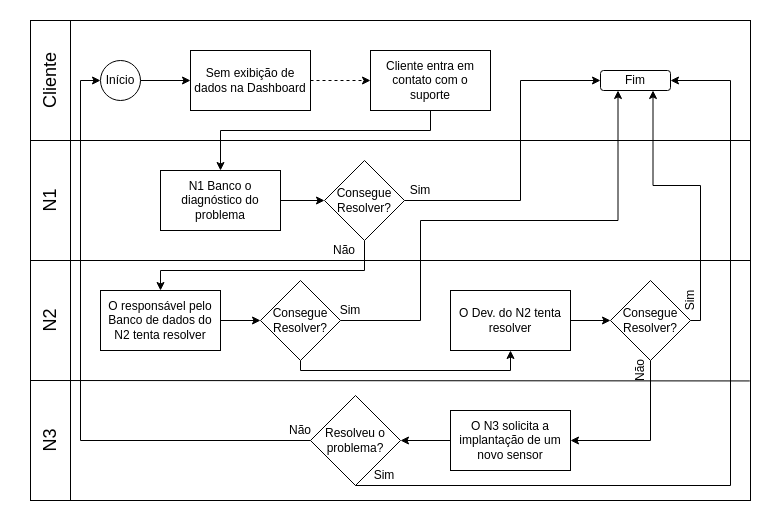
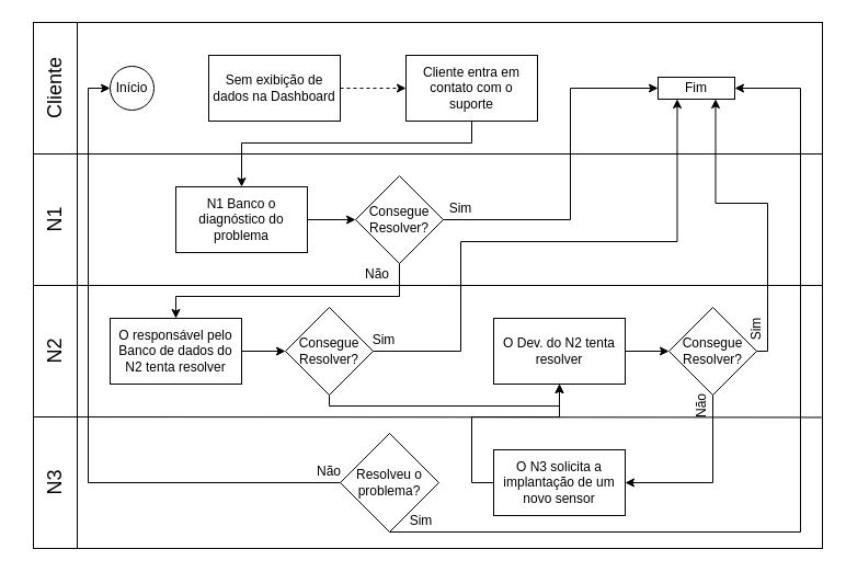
  <mxCell id="0" />
  <mxCell id="1" parent="0" />
  <mxCell id="2" value="" style="shape=internalStorage;whiteSpace=wrap;html=1;backgroundOutline=1;dx=40;dy=120;" parent="1" vertex="1"><mxGeometry x="30" y="20" width="720" height="480" as="geometry" /></mxCell>
  <mxCell id="3" value="" style="endArrow=none;html=1;exitX=1;exitY=0.5;exitDx=0;exitDy=0;entryX=0;entryY=0.5;entryDx=0;entryDy=0;" parent="1" source="2" target="2" edge="1"><mxGeometry width="50" height="50" relative="1" as="geometry"><mxPoint x="460" y="250" as="sourcePoint" /><mxPoint x="510" y="200" as="targetPoint" /></mxGeometry></mxCell>
  <mxCell id="4" value="" style="endArrow=none;html=1;exitX=1;exitY=0.547;exitDx=0;exitDy=0;exitPerimeter=0;entryX=0.001;entryY=0.546;entryDx=0;entryDy=0;entryPerimeter=0;" parent="1" edge="1"><mxGeometry width="50" height="50" relative="1" as="geometry"><mxPoint x="749.28" y="380.44" as="sourcePoint" /><mxPoint x="30" y="380" as="targetPoint" /></mxGeometry></mxCell>
  <mxCell id="5" value="Cliente" style="text;html=1;strokeColor=none;fillColor=none;align=center;verticalAlign=middle;whiteSpace=wrap;rounded=0;rotation=-90;fontSize=18;" parent="1" vertex="1"><mxGeometry x="20" y="70" width="60" height="20" as="geometry" /></mxCell>
  <mxCell id="6" value="N1" style="text;html=1;strokeColor=none;fillColor=none;align=center;verticalAlign=middle;whiteSpace=wrap;rounded=0;rotation=-90;fontSize=18;" parent="1" vertex="1"><mxGeometry x="20" y="190" width="60" height="20" as="geometry" /></mxCell>
  <mxCell id="7" value="N2" style="text;html=1;strokeColor=none;fillColor=none;align=center;verticalAlign=middle;whiteSpace=wrap;rounded=0;rotation=-90;fontSize=18;" parent="1" vertex="1"><mxGeometry x="20" y="310" width="60" height="20" as="geometry" /></mxCell>
  <mxCell id="8" value="N3" style="text;html=1;strokeColor=none;fillColor=none;align=center;verticalAlign=middle;whiteSpace=wrap;rounded=0;rotation=-90;fontSize=18;" parent="1" vertex="1"><mxGeometry x="20" y="430" width="60" height="20" as="geometry" /></mxCell>
  <mxCell id="9" value="" style="group" parent="1" vertex="1" connectable="0"><mxGeometry x="100" y="60" width="40" height="40" as="geometry" /></mxCell>
  <mxCell id="10" value="" style="ellipse;whiteSpace=wrap;html=1;aspect=fixed;fontSize=18;" parent="9" vertex="1"><mxGeometry width="40" height="40" as="geometry" /></mxCell>
  <mxCell id="11" value="Início" style="text;html=1;strokeColor=none;fillColor=none;align=center;verticalAlign=middle;whiteSpace=wrap;rounded=0;fontSize=12;" parent="9" vertex="1"><mxGeometry y="10" width="40" height="20" as="geometry" /></mxCell>
  <mxCell id="12" style="edgeStyle=orthogonalEdgeStyle;rounded=0;orthogonalLoop=1;jettySize=auto;html=1;exitX=1;exitY=0.5;exitDx=0;exitDy=0;entryX=0;entryY=0.5;entryDx=0;entryDy=0;fontSize=12;dashed=1;" parent="1" source="13" target="16" edge="1"><mxGeometry relative="1" as="geometry" /></mxCell>
  <mxCell id="13" value="Sem exibição de dados na Dashboard" style="rounded=0;whiteSpace=wrap;html=1;fontSize=12;" parent="1" vertex="1"><mxGeometry x="190" y="50" width="120" height="60" as="geometry" /></mxCell>
- <mxCell id="14" value="" style="endArrow=classic;html=1;fontSize=12;exitX=1;exitY=0.5;exitDx=0;exitDy=0;entryX=0;entryY=0.5;entryDx=0;entryDy=0;" parent="1" source="11" target="13" edge="1"><mxGeometry width="50" height="50" relative="1" as="geometry"><mxPoint x="180" y="140" as="sourcePoint" /><mxPoint x="230" y="90" as="targetPoint" /></mxGeometry></mxCell>
  <mxCell id="15" style="edgeStyle=orthogonalEdgeStyle;rounded=0;orthogonalLoop=1;jettySize=auto;html=1;exitX=0.5;exitY=1;exitDx=0;exitDy=0;entryX=0.5;entryY=0;entryDx=0;entryDy=0;fontSize=12;" parent="1" source="16" target="18" edge="1"><mxGeometry relative="1" as="geometry"><Array as="points"><mxPoint x="430" y="130" /><mxPoint x="220" y="130" /></Array></mxGeometry></mxCell>
  <mxCell id="16" value="Cliente entra em contato com o suporte" style="rounded=0;whiteSpace=wrap;html=1;fontSize=12;" parent="1" vertex="1"><mxGeometry x="370" y="50" width="120" height="60" as="geometry" /></mxCell>
  <mxCell id="17" style="edgeStyle=orthogonalEdgeStyle;rounded=0;orthogonalLoop=1;jettySize=auto;html=1;exitX=1;exitY=0.5;exitDx=0;exitDy=0;entryX=0;entryY=0.5;entryDx=0;entryDy=0;fontSize=12;" parent="1" source="18" target="21" edge="1"><mxGeometry relative="1" as="geometry" /></mxCell>
  <mxCell id="18" value="N1 Banco o diagnóstico do problema" style="rounded=0;whiteSpace=wrap;html=1;fontSize=12;" parent="1" vertex="1"><mxGeometry x="160" y="170" width="120" height="60" as="geometry" /></mxCell>
  <mxCell id="19" style="edgeStyle=orthogonalEdgeStyle;rounded=0;orthogonalLoop=1;jettySize=auto;html=1;exitX=1;exitY=0.5;exitDx=0;exitDy=0;fontSize=12;" parent="1" source="21" target="23" edge="1"><mxGeometry relative="1" as="geometry"><Array as="points"><mxPoint x="520" y="200" /><mxPoint x="520" y="80" /></Array></mxGeometry></mxCell>
  <mxCell id="20" style="edgeStyle=orthogonalEdgeStyle;rounded=0;orthogonalLoop=1;jettySize=auto;html=1;exitX=0.5;exitY=1;exitDx=0;exitDy=0;entryX=0.5;entryY=0;entryDx=0;entryDy=0;" edge="1" parent="1" source="21" target="25"><mxGeometry relative="1" as="geometry"><Array as="points"><mxPoint x="364" y="270" /><mxPoint x="160" y="270" /></Array></mxGeometry></mxCell>
  <mxCell id="21" value="Consegue Resolver?" style="rhombus;whiteSpace=wrap;html=1;fontSize=12;" parent="1" vertex="1"><mxGeometry x="324" y="160" width="80" height="80" as="geometry" /></mxCell>
  <mxCell id="22" value="Sim" style="text;html=1;strokeColor=none;fillColor=none;align=center;verticalAlign=middle;whiteSpace=wrap;rounded=0;" parent="1" vertex="1"><mxGeometry x="400" y="180" width="40" height="20" as="geometry" /></mxCell>
- <mxCell id="23" value="Fim" style="rounded=1;whiteSpace=wrap;html=1;fontSize=12;" parent="1" vertex="1"><mxGeometry x="600" y="70" width="70" height="20" as="geometry" /></mxCell>
+ <mxCell id="23" value="Fim" style="whiteSpace=wrap;html=1;fontSize=12;rounded=0;" parent="1" vertex="1"><mxGeometry x="600" y="70" width="70" height="20" as="geometry" /></mxCell>
  <mxCell id="24" style="edgeStyle=orthogonalEdgeStyle;rounded=0;orthogonalLoop=1;jettySize=auto;html=1;exitX=1;exitY=0.5;exitDx=0;exitDy=0;entryX=0;entryY=0.5;entryDx=0;entryDy=0;" edge="1" parent="1" source="25" target="29"><mxGeometry relative="1" as="geometry" /></mxCell>
  <mxCell id="25" value="O responsável pelo Banco de dados do N2 tenta resolver" style="rounded=0;whiteSpace=wrap;html=1;" vertex="1" parent="1"><mxGeometry x="100" y="290" width="120" height="60" as="geometry" /></mxCell>
  <mxCell id="26" value="Não" style="text;html=1;strokeColor=none;fillColor=none;align=center;verticalAlign=middle;whiteSpace=wrap;rounded=0;" vertex="1" parent="1"><mxGeometry x="324" y="240" width="40" height="20" as="geometry" /></mxCell>
  <mxCell id="27" style="edgeStyle=orthogonalEdgeStyle;rounded=0;orthogonalLoop=1;jettySize=auto;html=1;exitX=1;exitY=0.5;exitDx=0;exitDy=0;entryX=0.25;entryY=1;entryDx=0;entryDy=0;" edge="1" parent="1" source="29" target="23"><mxGeometry relative="1" as="geometry"><Array as="points"><mxPoint x="420" y="320" /><mxPoint x="420" y="220" /><mxPoint x="618" y="220" /></Array></mxGeometry></mxCell>
  <mxCell id="28" style="edgeStyle=orthogonalEdgeStyle;rounded=0;orthogonalLoop=1;jettySize=auto;html=1;exitX=0.5;exitY=1;exitDx=0;exitDy=0;entryX=0.5;entryY=1;entryDx=0;entryDy=0;" edge="1" parent="1" source="29" target="31"><mxGeometry relative="1" as="geometry"><Array as="points"><mxPoint x="300" y="370" /><mxPoint x="510" y="370" /></Array></mxGeometry></mxCell>
  <mxCell id="29" value="Consegue Resolver?" style="rhombus;whiteSpace=wrap;html=1;" vertex="1" parent="1"><mxGeometry x="260" y="280" width="80" height="80" as="geometry" /></mxCell>
  <mxCell id="30" style="edgeStyle=orthogonalEdgeStyle;rounded=0;orthogonalLoop=1;jettySize=auto;html=1;exitX=1;exitY=0.5;exitDx=0;exitDy=0;entryX=0;entryY=0.5;entryDx=0;entryDy=0;" edge="1" parent="1" source="31" target="35"><mxGeometry relative="1" as="geometry" /></mxCell>
  <mxCell id="31" value="O Dev. do N2 tenta resolver" style="rounded=0;whiteSpace=wrap;html=1;" vertex="1" parent="1"><mxGeometry x="450" y="290" width="120" height="60" as="geometry" /></mxCell>
  <mxCell id="32" value="Sim" style="text;html=1;strokeColor=none;fillColor=none;align=center;verticalAlign=middle;whiteSpace=wrap;rounded=0;" vertex="1" parent="1"><mxGeometry x="330" y="300" width="40" height="20" as="geometry" /></mxCell>
  <mxCell id="33" style="edgeStyle=orthogonalEdgeStyle;rounded=0;orthogonalLoop=1;jettySize=auto;html=1;exitX=1;exitY=0.5;exitDx=0;exitDy=0;entryX=0.75;entryY=1;entryDx=0;entryDy=0;" edge="1" parent="1" source="35" target="23"><mxGeometry relative="1" as="geometry"><Array as="points"><mxPoint x="700" y="320" /><mxPoint x="700" y="185" /><mxPoint x="653" y="185" /></Array></mxGeometry></mxCell>
  <mxCell id="34" style="edgeStyle=orthogonalEdgeStyle;rounded=0;orthogonalLoop=1;jettySize=auto;html=1;exitX=0.5;exitY=1;exitDx=0;exitDy=0;entryX=1;entryY=0.5;entryDx=0;entryDy=0;" edge="1" parent="1" source="35" target="38"><mxGeometry relative="1" as="geometry" /></mxCell>
  <mxCell id="35" value="Consegue Resolver?" style="rhombus;whiteSpace=wrap;html=1;" vertex="1" parent="1"><mxGeometry x="610" y="280" width="80" height="80" as="geometry" /></mxCell>
  <mxCell id="36" value="Sim" style="text;html=1;strokeColor=none;fillColor=none;align=center;verticalAlign=middle;whiteSpace=wrap;rounded=0;rotation=-90;" vertex="1" parent="1"><mxGeometry x="670" y="290" width="40" height="20" as="geometry" /></mxCell>
- <mxCell id="37" style="edgeStyle=orthogonalEdgeStyle;rounded=0;orthogonalLoop=1;jettySize=auto;html=1;exitX=0;exitY=0.5;exitDx=0;exitDy=0;entryX=1;entryY=0.5;entryDx=0;entryDy=0;" edge="1" parent="1" source="38" target="41"><mxGeometry relative="1" as="geometry" /></mxCell>
+ <mxCell id="37" style="edgeStyle=orthogonalEdgeStyle;rounded=0;orthogonalLoop=1;jettySize=auto;html=1;exitX=0;exitY=0.5;exitDx=0;exitDy=0;" edge="1" parent="1" source="38" target="31"><mxGeometry relative="1" as="geometry" /></mxCell>
  <mxCell id="38" value="O N3 solicita a implantação de um novo sensor" style="rounded=0;whiteSpace=wrap;html=1;" vertex="1" parent="1"><mxGeometry x="450" y="410" width="120" height="60" as="geometry" /></mxCell>
  <mxCell id="39" style="edgeStyle=orthogonalEdgeStyle;rounded=0;orthogonalLoop=1;jettySize=auto;html=1;exitX=0;exitY=0.5;exitDx=0;exitDy=0;entryX=0;entryY=0.5;entryDx=0;entryDy=0;" edge="1" parent="1" source="41" target="11"><mxGeometry relative="1" as="geometry" /></mxCell>
  <mxCell id="40" style="edgeStyle=orthogonalEdgeStyle;rounded=0;orthogonalLoop=1;jettySize=auto;html=1;exitX=0.5;exitY=1;exitDx=0;exitDy=0;entryX=1;entryY=0.5;entryDx=0;entryDy=0;" edge="1" parent="1" source="41" target="23"><mxGeometry relative="1" as="geometry"><Array as="points"><mxPoint x="730" y="485" /><mxPoint x="730" y="80" /></Array></mxGeometry></mxCell>
  <mxCell id="41" value="Resolveu o problema?" style="rhombus;whiteSpace=wrap;html=1;" vertex="1" parent="1"><mxGeometry x="310" y="395" width="90" height="90" as="geometry" /></mxCell>
  <mxCell id="42" value="Não" style="text;html=1;strokeColor=none;fillColor=none;align=center;verticalAlign=middle;whiteSpace=wrap;rounded=0;" vertex="1" parent="1"><mxGeometry x="280" y="420" width="40" height="20" as="geometry" /></mxCell>
  <mxCell id="43" value="Sim" style="text;html=1;strokeColor=none;fillColor=none;align=center;verticalAlign=middle;whiteSpace=wrap;rounded=0;" vertex="1" parent="1"><mxGeometry x="364" y="465" width="40" height="20" as="geometry" /></mxCell>
  <mxCell id="44" value="Não" style="text;html=1;strokeColor=none;fillColor=none;align=center;verticalAlign=middle;whiteSpace=wrap;rounded=0;rotation=-90;" vertex="1" parent="1"><mxGeometry x="620" y="360" width="40" height="20" as="geometry" /></mxCell>
